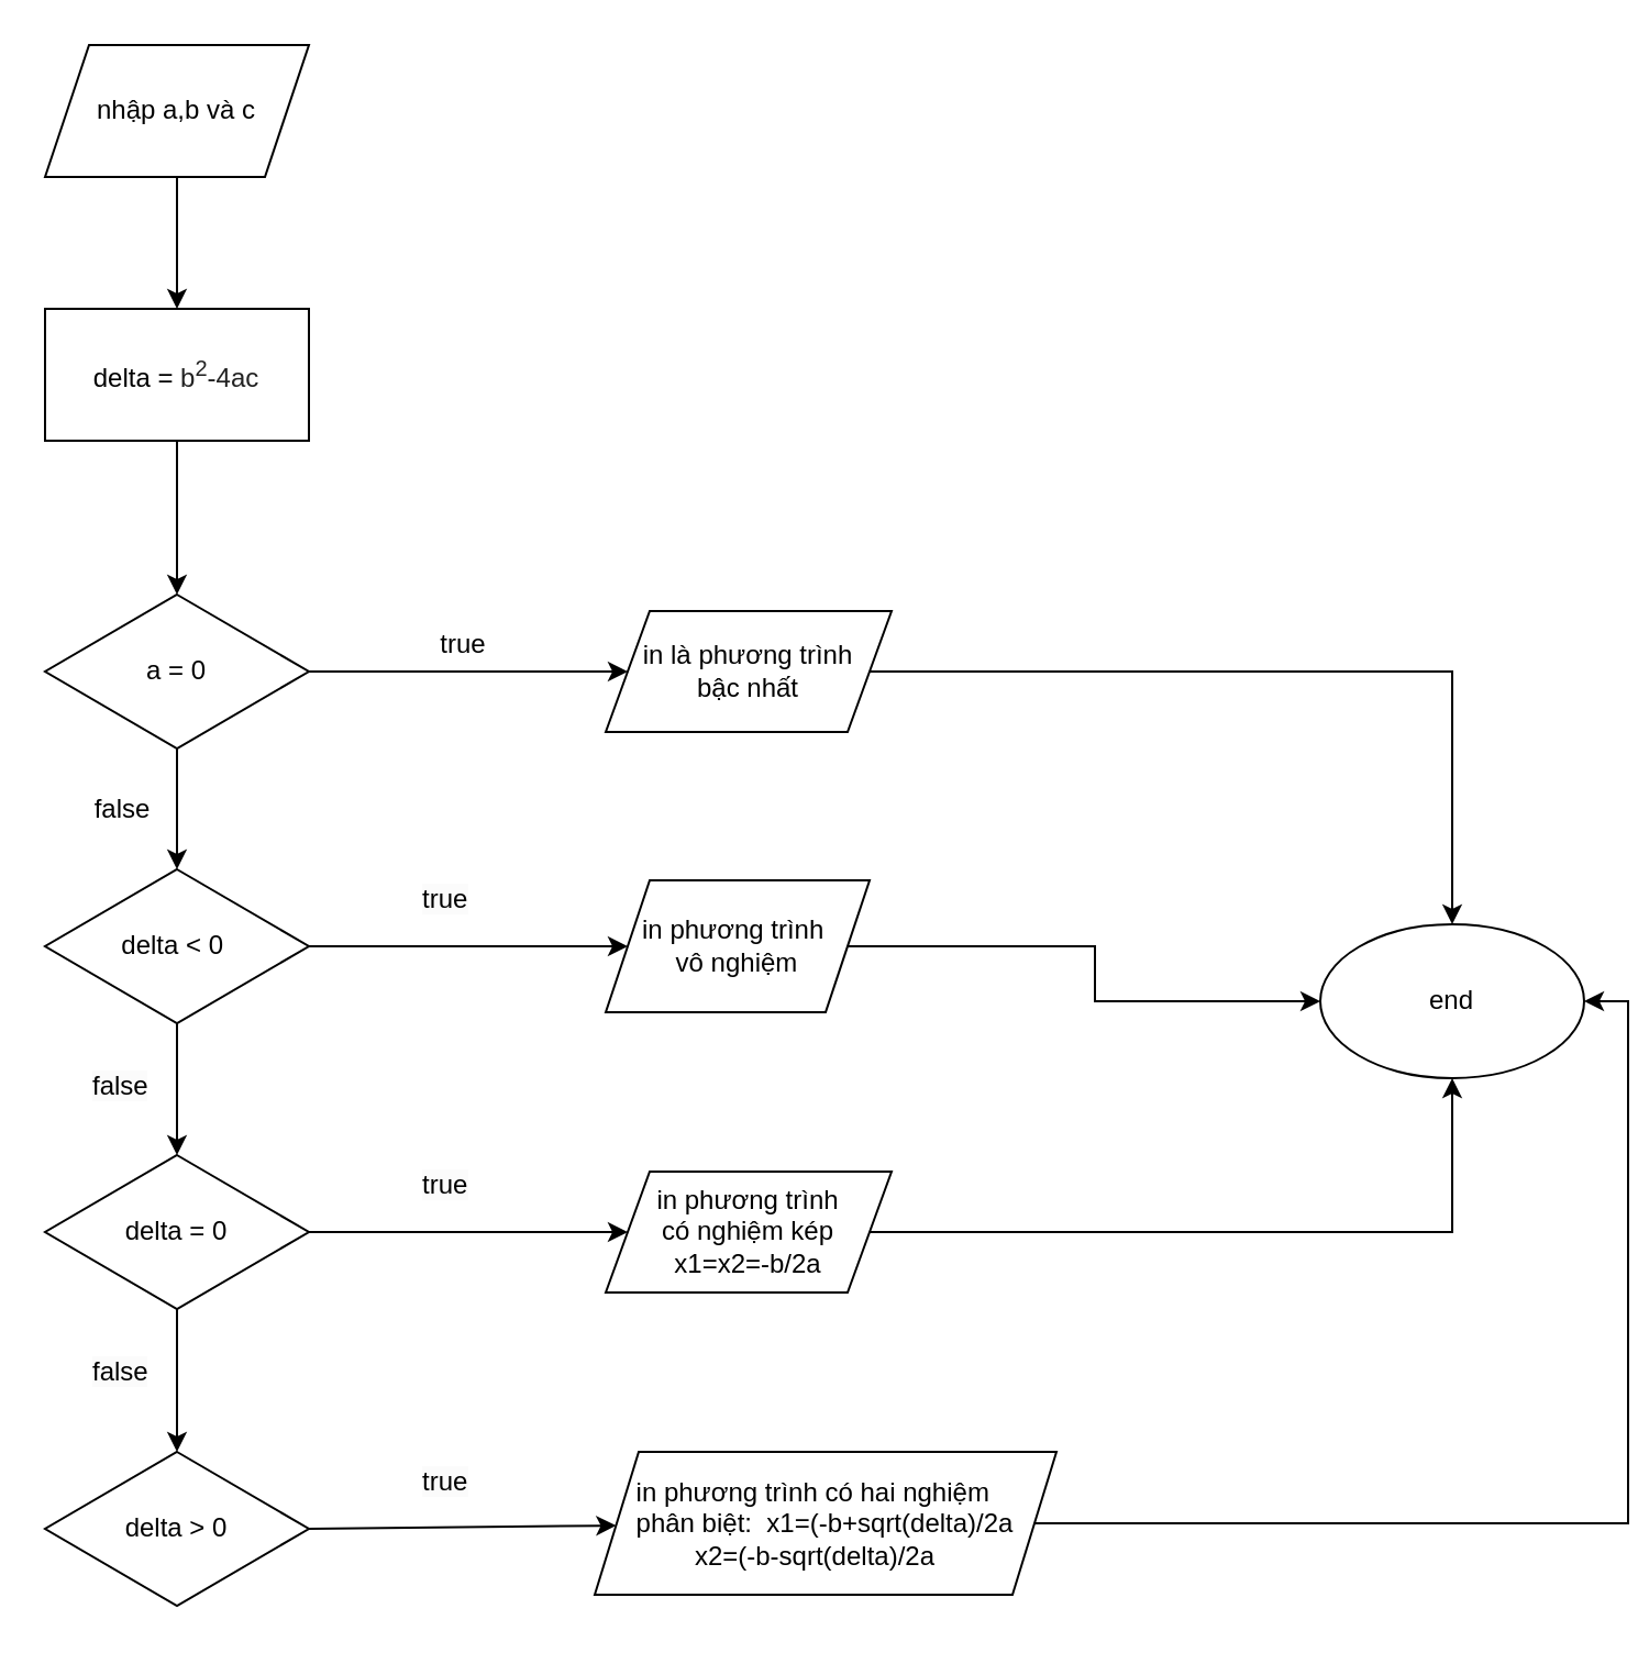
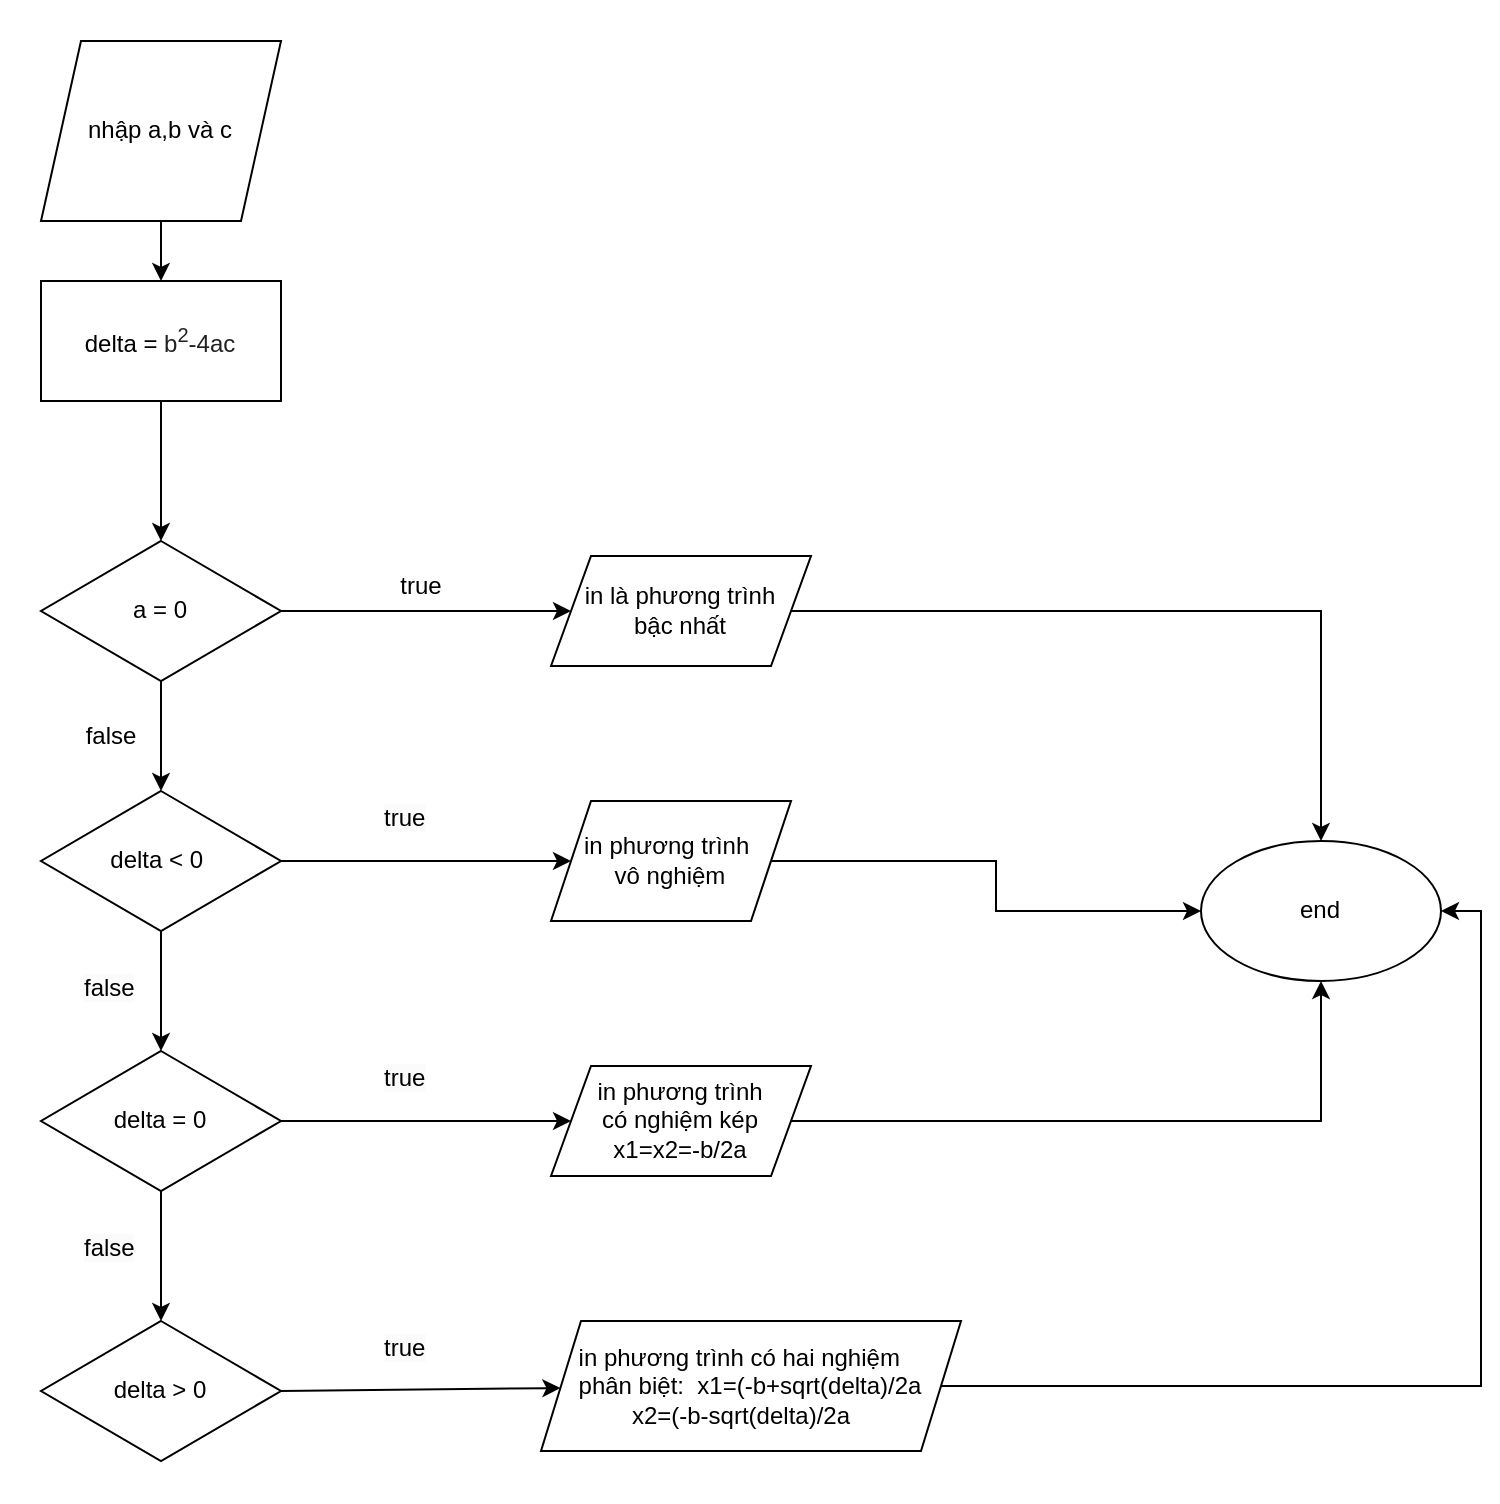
  <mxCell id="0" />
  <mxCell id="1" parent="0" />
- <mxCell id="2" value="nhập a,b&lt;span style=&quot;background-color: initial;&quot;&gt;&amp;nbsp;và c&lt;/span&gt;" style="shape=parallelogram;perimeter=parallelogramPerimeter;whiteSpace=wrap;html=1;fixedSize=1;" parent="1" vertex="1"><mxGeometry x="20" y="20" width="120" height="60" as="geometry" /></mxCell>
+ <mxCell id="2" value="nhập a,b&lt;span style=&quot;background-color: initial;&quot;&gt;&amp;nbsp;và c&lt;/span&gt;" style="shape=parallelogram;perimeter=parallelogramPerimeter;whiteSpace=wrap;html=1;fixedSize=1;" parent="1" vertex="1"><mxGeometry x="20" y="20" width="120" height="90" as="geometry" /></mxCell>
  <mxCell id="3" value="&lt;div style=&quot;text-align: start;&quot;&gt;delta =&amp;nbsp;&lt;span style=&quot;margin: 0px; padding: 0px; border: 0px; font-variant-numeric: inherit; font-variant-east-asian: inherit; font-variant-alternates: inherit; font-variant-position: inherit; font-stretch: inherit; line-height: inherit; font-optical-sizing: inherit; font-size-adjust: inherit; font-kerning: inherit; font-feature-settings: inherit; font-variation-settings: inherit; color: rgba(0, 0, 0, 0.87); background-color: rgb(255, 255, 255);&quot;&gt;&lt;font style=&quot;font-size: 12px;&quot; face=&quot;Helvetica&quot;&gt;b&lt;sup style=&quot;font-style: inherit; font-variant: inherit; font-stretch: inherit; line-height: inherit; font-optical-sizing: inherit; font-size-adjust: inherit; font-kerning: inherit; font-feature-settings: inherit; font-variation-settings: inherit; margin: 0px; padding: 0px; border: 0px;&quot;&gt;2&lt;/sup&gt;-4ac&lt;/font&gt;&lt;/span&gt;&lt;/div&gt;" style="rounded=0;whiteSpace=wrap;html=1;" parent="1" vertex="1"><mxGeometry x="20" y="140" width="120" height="60" as="geometry" /></mxCell>
  <mxCell id="4" value="" style="endArrow=classic;html=1;rounded=0;exitX=0.5;exitY=1;exitDx=0;exitDy=0;entryX=0.5;entryY=0;entryDx=0;entryDy=0;" parent="1" source="2" target="3" edge="1"><mxGeometry width="50" height="50" relative="1" as="geometry"><mxPoint x="340" y="160" as="sourcePoint" /><mxPoint x="390" y="110" as="targetPoint" /></mxGeometry></mxCell>
  <mxCell id="5" value="" style="endArrow=classic;html=1;rounded=0;exitX=0.5;exitY=1;exitDx=0;exitDy=0;entryX=0.5;entryY=0;entryDx=0;entryDy=0;" parent="1" source="3" edge="1" target="10"><mxGeometry width="50" height="50" relative="1" as="geometry"><mxPoint x="340" y="160" as="sourcePoint" /><mxPoint x="80" y="220" as="targetPoint" /></mxGeometry></mxCell>
  <mxCell id="6" value="delta &amp;lt; 0&amp;nbsp;" style="rhombus;whiteSpace=wrap;html=1;" parent="1" vertex="1"><mxGeometry x="20" y="395" width="120" height="70" as="geometry" /></mxCell>
  <mxCell id="7" value="" style="endArrow=classic;html=1;rounded=0;exitX=1;exitY=0.5;exitDx=0;exitDy=0;" parent="1" source="6" target="9" edge="1"><mxGeometry width="50" height="50" relative="1" as="geometry"><mxPoint x="340" y="260" as="sourcePoint" /><mxPoint x="210" y="255" as="targetPoint" /></mxGeometry></mxCell>
  <mxCell id="8" style="edgeStyle=orthogonalEdgeStyle;rounded=0;orthogonalLoop=1;jettySize=auto;html=1;exitX=1;exitY=0.5;exitDx=0;exitDy=0;entryX=0;entryY=0.5;entryDx=0;entryDy=0;" edge="1" parent="1" source="9" target="32"><mxGeometry relative="1" as="geometry" /></mxCell>
  <mxCell id="9" value="in phương trình&amp;nbsp;&lt;br&gt;vô nghiệm" style="shape=parallelogram;perimeter=parallelogramPerimeter;whiteSpace=wrap;html=1;fixedSize=1;" parent="1" vertex="1"><mxGeometry x="275" y="400" width="120" height="60" as="geometry" /></mxCell>
  <mxCell id="10" value="a = 0" style="rhombus;whiteSpace=wrap;html=1;" parent="1" vertex="1"><mxGeometry x="20" y="270" width="120" height="70" as="geometry" /></mxCell>
  <mxCell id="11" value="" style="endArrow=classic;html=1;rounded=0;exitX=1;exitY=0.5;exitDx=0;exitDy=0;" parent="1" source="10" target="13" edge="1"><mxGeometry width="50" height="50" relative="1" as="geometry"><mxPoint x="340" y="260" as="sourcePoint" /><mxPoint x="210" y="255" as="targetPoint" /></mxGeometry></mxCell>
  <mxCell id="12" style="edgeStyle=orthogonalEdgeStyle;rounded=0;orthogonalLoop=1;jettySize=auto;html=1;exitX=1;exitY=0.5;exitDx=0;exitDy=0;entryX=0.5;entryY=0;entryDx=0;entryDy=0;" edge="1" parent="1" source="13" target="32"><mxGeometry relative="1" as="geometry" /></mxCell>
  <mxCell id="13" value="in là phương trình&lt;div&gt;bậc nhất&lt;/div&gt;" style="shape=parallelogram;perimeter=parallelogramPerimeter;whiteSpace=wrap;html=1;fixedSize=1;" parent="1" vertex="1"><mxGeometry x="275" y="277.5" width="130" height="55" as="geometry" /></mxCell>
  <mxCell id="14" value="" style="endArrow=classic;html=1;rounded=0;exitX=0.5;exitY=1;exitDx=0;exitDy=0;entryX=0.5;entryY=0;entryDx=0;entryDy=0;" parent="1" source="10" target="6" edge="1"><mxGeometry width="50" height="50" relative="1" as="geometry"><mxPoint x="340" y="260" as="sourcePoint" /><mxPoint x="390" y="210" as="targetPoint" /></mxGeometry></mxCell>
  <mxCell id="15" value="" style="endArrow=classic;html=1;rounded=0;exitX=0.5;exitY=1;exitDx=0;exitDy=0;entryX=0.5;entryY=0;entryDx=0;entryDy=0;exitPerimeter=0;" parent="1" edge="1" target="16" source="6"><mxGeometry width="50" height="50" relative="1" as="geometry"><mxPoint x="80" y="400" as="sourcePoint" /><mxPoint x="80" y="440" as="targetPoint" /></mxGeometry></mxCell>
  <mxCell id="16" value="delta = 0" style="rhombus;whiteSpace=wrap;html=1;" parent="1" vertex="1"><mxGeometry x="20" y="525" width="120" height="70" as="geometry" /></mxCell>
  <mxCell id="17" value="" style="endArrow=classic;html=1;rounded=0;exitX=1;exitY=0.5;exitDx=0;exitDy=0;" parent="1" source="16" target="19" edge="1"><mxGeometry width="50" height="50" relative="1" as="geometry"><mxPoint x="340" y="480" as="sourcePoint" /><mxPoint x="210" y="475" as="targetPoint" /></mxGeometry></mxCell>
  <mxCell id="18" style="edgeStyle=orthogonalEdgeStyle;rounded=0;orthogonalLoop=1;jettySize=auto;html=1;exitX=1;exitY=0.5;exitDx=0;exitDy=0;entryX=0.5;entryY=1;entryDx=0;entryDy=0;" edge="1" parent="1" source="19" target="32"><mxGeometry relative="1" as="geometry" /></mxCell>
  <mxCell id="19" value="&lt;br&gt;in phương trình&lt;div&gt;có nghiệm kép&lt;br&gt;x1=x2=-b/2a&lt;br&gt;&lt;div style=&quot;text-align: left;&quot;&gt;&lt;br&gt;&lt;/div&gt;&lt;/div&gt;" style="shape=parallelogram;perimeter=parallelogramPerimeter;whiteSpace=wrap;html=1;fixedSize=1;" parent="1" vertex="1"><mxGeometry x="275" y="532.5" width="130" height="55" as="geometry" /></mxCell>
  <mxCell id="20" value="" style="endArrow=classic;html=1;rounded=0;exitX=0.5;exitY=1;exitDx=0;exitDy=0;entryX=0.5;entryY=0;entryDx=0;entryDy=0;" parent="1" edge="1" target="21" source="16"><mxGeometry width="50" height="50" relative="1" as="geometry"><mxPoint x="80" y="510" as="sourcePoint" /><mxPoint x="80" y="550" as="targetPoint" /></mxGeometry></mxCell>
  <mxCell id="21" value="delta &amp;gt; 0" style="rhombus;whiteSpace=wrap;html=1;" parent="1" vertex="1"><mxGeometry x="20" y="660" width="120" height="70" as="geometry" /></mxCell>
  <mxCell id="22" value="" style="endArrow=classic;html=1;rounded=0;exitX=1;exitY=0.5;exitDx=0;exitDy=0;" parent="1" source="21" target="24" edge="1"><mxGeometry width="50" height="50" relative="1" as="geometry"><mxPoint x="340" y="590" as="sourcePoint" /><mxPoint x="210" y="585" as="targetPoint" /></mxGeometry></mxCell>
  <mxCell id="23" style="edgeStyle=orthogonalEdgeStyle;rounded=0;orthogonalLoop=1;jettySize=auto;html=1;exitX=1;exitY=0.5;exitDx=0;exitDy=0;entryX=1;entryY=0.5;entryDx=0;entryDy=0;" edge="1" parent="1" source="24" target="32"><mxGeometry relative="1" as="geometry" /></mxCell>
  <mxCell id="24" value="&lt;div&gt;&lt;div style=&quot;text-align: left;&quot;&gt;in phương trình có hai nghiệm&lt;/div&gt;&lt;/div&gt;&lt;div style=&quot;text-align: left;&quot;&gt;phân biệt:&amp;nbsp; x1=(-b+sqrt(delta)/2a&lt;br&gt;&amp;nbsp; &amp;nbsp; &amp;nbsp; &amp;nbsp; x2=(&lt;span style=&quot;background-color: initial;&quot;&gt;-b-sqrt(delta)/2a&lt;/span&gt;&lt;/div&gt;" style="shape=parallelogram;perimeter=parallelogramPerimeter;whiteSpace=wrap;html=1;fixedSize=1;" parent="1" vertex="1"><mxGeometry x="270" y="660" width="210" height="65" as="geometry" /></mxCell>
  <mxCell id="25" value="&lt;div&gt;&lt;br&gt;&lt;/div&gt;&lt;div&gt;false&lt;br&gt;&lt;/div&gt;" style="text;html=1;align=center;verticalAlign=middle;resizable=0;points=[];autosize=1;strokeColor=none;fillColor=none;" parent="1" vertex="1"><mxGeometry x="30" y="340" width="50" height="40" as="geometry" /></mxCell>
  <mxCell id="26" value="&lt;span style=&quot;color: rgb(0, 0, 0); font-family: Helvetica; font-size: 12px; font-style: normal; font-variant-ligatures: normal; font-variant-caps: normal; font-weight: 400; letter-spacing: normal; orphans: 2; text-align: center; text-indent: 0px; text-transform: none; widows: 2; word-spacing: 0px; -webkit-text-stroke-width: 0px; white-space: nowrap; background-color: rgb(251, 251, 251); text-decoration-thickness: initial; text-decoration-style: initial; text-decoration-color: initial; display: inline !important; float: none;&quot;&gt;false&lt;/span&gt;" style="text;whiteSpace=wrap;html=1;" parent="1" vertex="1"><mxGeometry x="40" y="480" width="60" height="40" as="geometry" /></mxCell>
  <mxCell id="27" value="&lt;span style=&quot;color: rgb(0, 0, 0); font-family: Helvetica; font-size: 12px; font-style: normal; font-variant-ligatures: normal; font-variant-caps: normal; font-weight: 400; letter-spacing: normal; orphans: 2; text-align: center; text-indent: 0px; text-transform: none; widows: 2; word-spacing: 0px; -webkit-text-stroke-width: 0px; white-space: nowrap; background-color: rgb(251, 251, 251); text-decoration-thickness: initial; text-decoration-style: initial; text-decoration-color: initial; display: inline !important; float: none;&quot;&gt;false&lt;/span&gt;" style="text;whiteSpace=wrap;html=1;" parent="1" vertex="1"><mxGeometry x="40" y="610" width="60" height="40" as="geometry" /></mxCell>
  <mxCell id="28" value="true" style="text;html=1;align=center;verticalAlign=middle;resizable=0;points=[];autosize=1;strokeColor=none;fillColor=none;" parent="1" vertex="1"><mxGeometry x="190" y="277.5" width="40" height="30" as="geometry" /></mxCell>
  <mxCell id="29" value="&lt;span style=&quot;color: rgb(0, 0, 0); font-family: Helvetica; font-size: 12px; font-style: normal; font-variant-ligatures: normal; font-variant-caps: normal; font-weight: 400; letter-spacing: normal; orphans: 2; text-align: center; text-indent: 0px; text-transform: none; widows: 2; word-spacing: 0px; -webkit-text-stroke-width: 0px; white-space: nowrap; background-color: rgb(251, 251, 251); text-decoration-thickness: initial; text-decoration-style: initial; text-decoration-color: initial; display: inline !important; float: none;&quot;&gt;true&lt;/span&gt;" style="text;whiteSpace=wrap;html=1;" parent="1" vertex="1"><mxGeometry x="190" y="395" width="50" height="40" as="geometry" /></mxCell>
  <mxCell id="30" value="&lt;span style=&quot;color: rgb(0, 0, 0); font-family: Helvetica; font-size: 12px; font-style: normal; font-variant-ligatures: normal; font-variant-caps: normal; font-weight: 400; letter-spacing: normal; orphans: 2; text-align: center; text-indent: 0px; text-transform: none; widows: 2; word-spacing: 0px; -webkit-text-stroke-width: 0px; white-space: nowrap; background-color: rgb(251, 251, 251); text-decoration-thickness: initial; text-decoration-style: initial; text-decoration-color: initial; display: inline !important; float: none;&quot;&gt;true&lt;/span&gt;" style="text;whiteSpace=wrap;html=1;" parent="1" vertex="1"><mxGeometry x="190" y="525" width="50" height="40" as="geometry" /></mxCell>
  <mxCell id="31" value="&lt;span style=&quot;color: rgb(0, 0, 0); font-family: Helvetica; font-size: 12px; font-style: normal; font-variant-ligatures: normal; font-variant-caps: normal; font-weight: 400; letter-spacing: normal; orphans: 2; text-align: center; text-indent: 0px; text-transform: none; widows: 2; word-spacing: 0px; -webkit-text-stroke-width: 0px; white-space: nowrap; background-color: rgb(251, 251, 251); text-decoration-thickness: initial; text-decoration-style: initial; text-decoration-color: initial; display: inline !important; float: none;&quot;&gt;true&lt;/span&gt;" style="text;whiteSpace=wrap;html=1;" parent="1" vertex="1"><mxGeometry x="190" y="660" width="50" height="40" as="geometry" /></mxCell>
  <mxCell id="32" value="&lt;div&gt;end&lt;/div&gt;" style="ellipse;whiteSpace=wrap;html=1;" parent="1" vertex="1"><mxGeometry x="600" y="420" width="120" height="70" as="geometry" /></mxCell>
